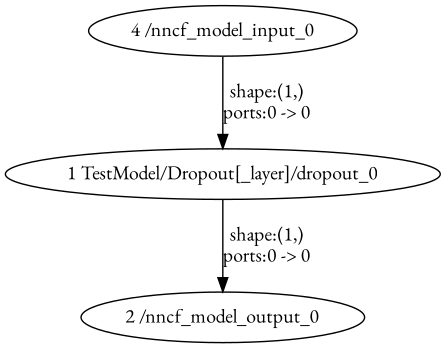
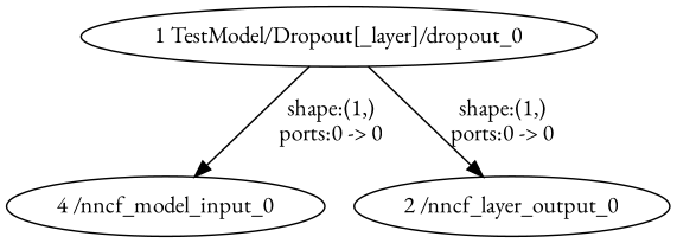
  strict digraph {
    fontname="EB Garamond"
    node [fontname="EB Garamond"]
    edge [fontname="EB Garamond" style=solid]
    n1 [label="4 /nncf_model_input_0" type=nncf_model_input]
    "1 TestModel/Dropout[_layer]/dropout_0" [type=dropout]
-   "2 /nncf_model_output_0" [type=nncf_model_output]
-   n1 -> "1 TestModel/Dropout[_layer]/dropout_0" [label="shape:(1,)\nports:0 -> 0"]
+   "2 /nncf_model_output_0" [type=nncf_model_output label="2 /nncf_layer_output_0"]
+   "1 TestModel/Dropout[_layer]/dropout_0" -> n1 [label="shape:(1,)\nports:0 -> 0"]
    "1 TestModel/Dropout[_layer]/dropout_0" -> "2 /nncf_model_output_0" [label="shape:(1,)\nports:0 -> 0"]
  }
